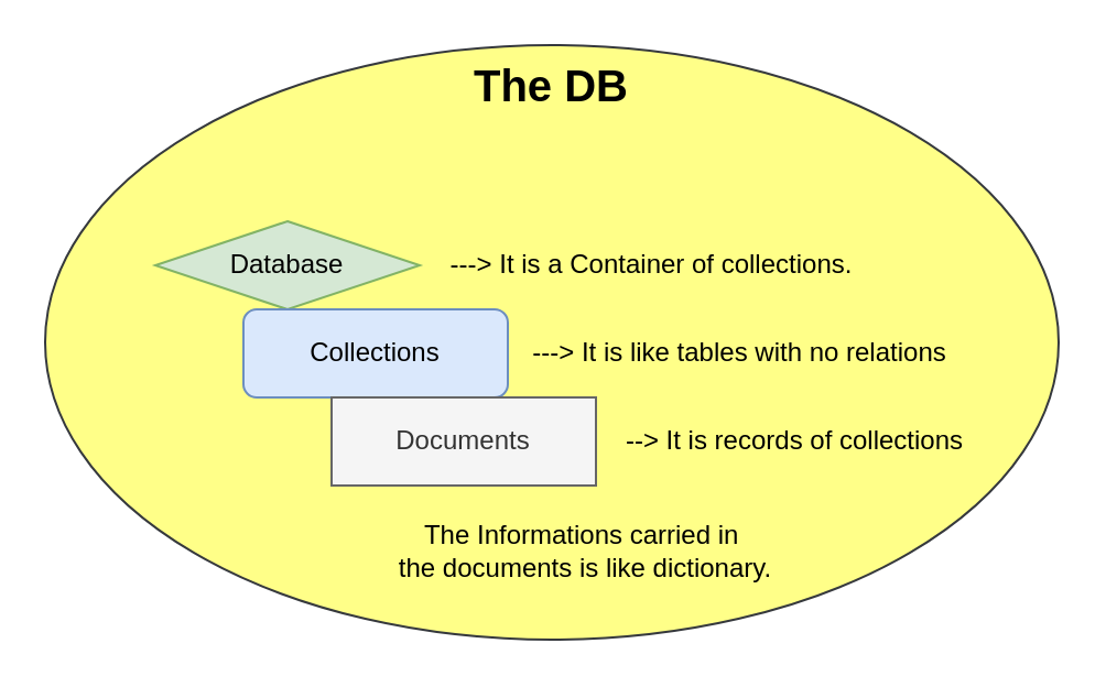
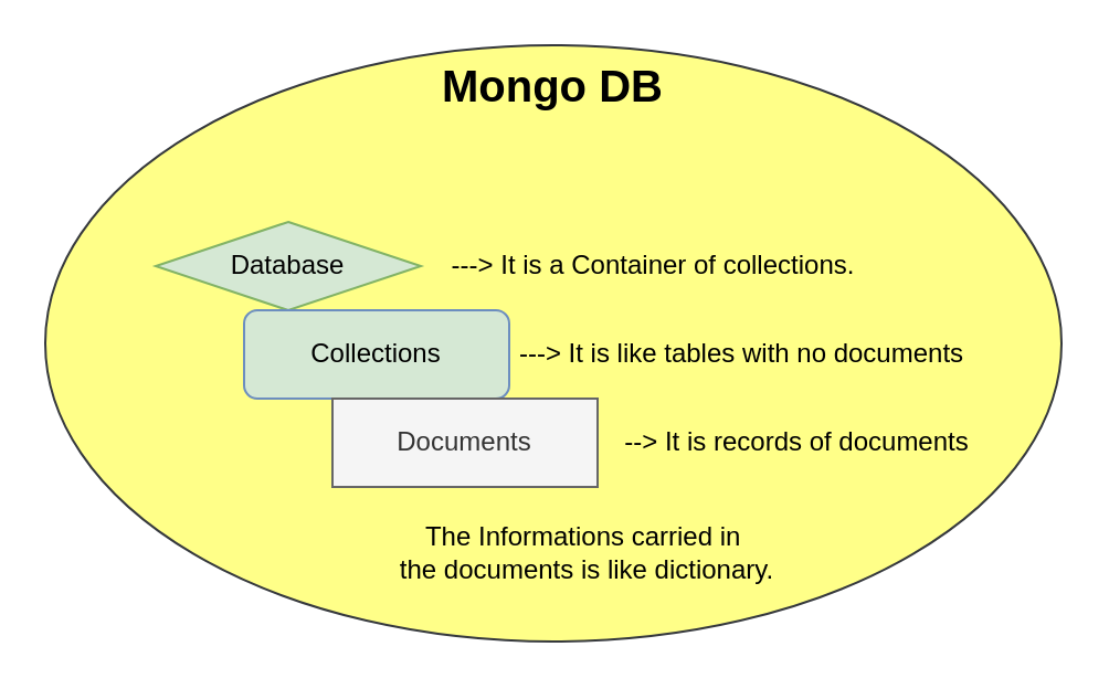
  <mxCell id="0" />
  <mxCell id="1" parent="0" />
- <mxCell id="2" value="The DB" style="ellipse;whiteSpace=wrap;html=1;fillColor=#ffff88;strokeColor=#36393d;verticalAlign=top;fontStyle=1;fontSize=20;" vertex="1" parent="1"><mxGeometry x="20" y="20" width="460" height="270" as="geometry" /></mxCell>
+ <mxCell id="2" value="Mongo DB" style="ellipse;whiteSpace=wrap;html=1;fillColor=#ffff88;strokeColor=#36393d;verticalAlign=top;fontStyle=1;fontSize=20;" vertex="1" parent="1"><mxGeometry x="20" y="20" width="460" height="270" as="geometry" /></mxCell>
  <mxCell id="3" value="Database" style="rhombus;whiteSpace=wrap;html=1;fillColor=#d5e8d4;strokeColor=#82b366;" vertex="1" parent="1"><mxGeometry x="70" y="100" width="120" height="40" as="geometry" /></mxCell>
- <mxCell id="4" value="Collections" style="rounded=1;whiteSpace=wrap;html=1;fillColor=#dae8fc;strokeColor=#6c8ebf;" vertex="1" parent="1"><mxGeometry x="110" y="140" width="120" height="40" as="geometry" /></mxCell>
+ <mxCell id="4" value="Collections" style="rounded=1;whiteSpace=wrap;html=1;fillColor=#d5e8d4;strokeColor=#6c8ebf;" vertex="1" parent="1"><mxGeometry x="110" y="140" width="120" height="40" as="geometry" /></mxCell>
  <mxCell id="5" value="Documents" style="whiteSpace=wrap;html=1;fillColor=#f5f5f5;strokeColor=#666666;fontColor=#333333;rounded=0;" vertex="1" parent="1"><mxGeometry x="150" y="180" width="120" height="40" as="geometry" /></mxCell>
  <mxCell id="6" value="---&amp;gt; It is a Container of collections." style="text;html=1;align=center;verticalAlign=middle;resizable=0;points=[];autosize=1;strokeColor=none;fillColor=none;" vertex="1" parent="1"><mxGeometry x="190" y="105" width="210" height="30" as="geometry" /></mxCell>
- <mxCell id="7" value="---&amp;gt; It is like tables with no relations" style="text;html=1;align=center;verticalAlign=middle;resizable=0;points=[];autosize=1;strokeColor=none;fillColor=none;" vertex="1" parent="1"><mxGeometry x="230" y="145" width="210" height="30" as="geometry" /></mxCell>
- <mxCell id="8" value="--&amp;gt; It is records of collections" style="text;html=1;align=center;verticalAlign=middle;resizable=0;points=[];autosize=1;strokeColor=none;fillColor=none;" vertex="1" parent="1"><mxGeometry x="270" y="185" width="180" height="30" as="geometry" /></mxCell>
+ <mxCell id="7" value="---&amp;gt; It is like tables with no documents" style="text;html=1;align=center;verticalAlign=middle;resizable=0;points=[];autosize=1;strokeColor=none;fillColor=none;" vertex="1" parent="1"><mxGeometry x="230" y="145" width="210" height="30" as="geometry" /></mxCell>
+ <mxCell id="8" value="--&amp;gt; It is records of documents" style="text;html=1;align=center;verticalAlign=middle;resizable=0;points=[];autosize=1;strokeColor=none;fillColor=none;" vertex="1" parent="1"><mxGeometry x="270" y="185" width="180" height="30" as="geometry" /></mxCell>
  <mxCell id="9" value="The Informations carried in&amp;nbsp;&lt;div&gt;the documents is like dictionary.&lt;/div&gt;" style="text;html=1;align=center;verticalAlign=middle;resizable=0;points=[];autosize=1;strokeColor=none;fillColor=none;" vertex="1" parent="1"><mxGeometry x="170" y="230" width="190" height="40" as="geometry" /></mxCell>
